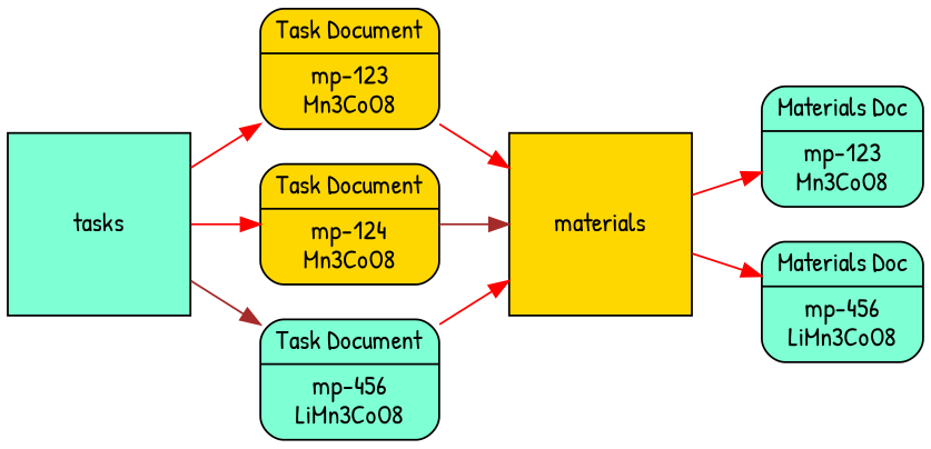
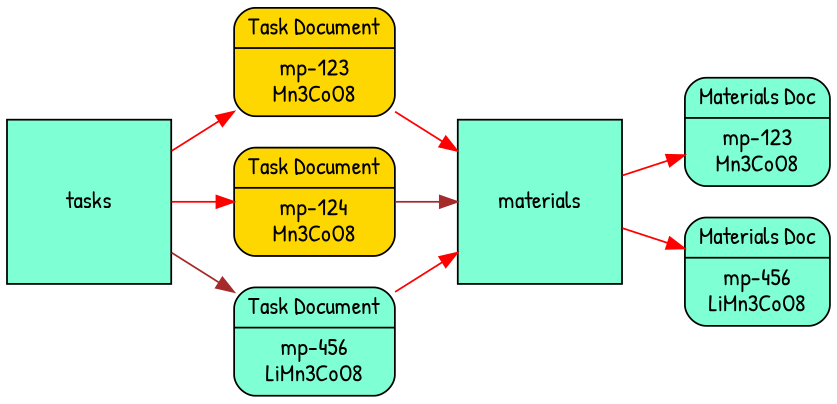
  digraph {
    rankdir=LR
    fontname="Patrick Hand"
    node [fillcolor=aquamarine rankdir=LR shape=record style="filled,rounded" fontname="Patrick Hand"]
    edge [color=red fontname="Patrick Hand"]
    tasks [height=1.3 shape=box style=filled width=1.3]
    n2 [fillcolor=gold label="{{Task Document|mp-123\nMn3CoO8}}"]
    n3 [fillcolor=gold label="{{Task Document|mp-124\nMn3CoO8}}"]
    n4 [label="{{Task Document|mp-456\nLiMn3CoO8}}"]
-   materials [fillcolor=gold height=1.3 shape=box style=filled width=1.3]
+   materials [height=1.3 shape=box style=filled width=1.3]
    n6 [label="{{Materials Doc|mp-123\nMn3CoO8}}"]
    n7 [label="{{Materials Doc|mp-456\nLiMn3CoO8}}"]
    tasks -> n2
    tasks -> n3
    tasks -> n4 [color=brown]
    n2 -> materials
    n3 -> materials [color=brown]
    n4 -> materials
    materials -> n6
    materials -> n7
  }
